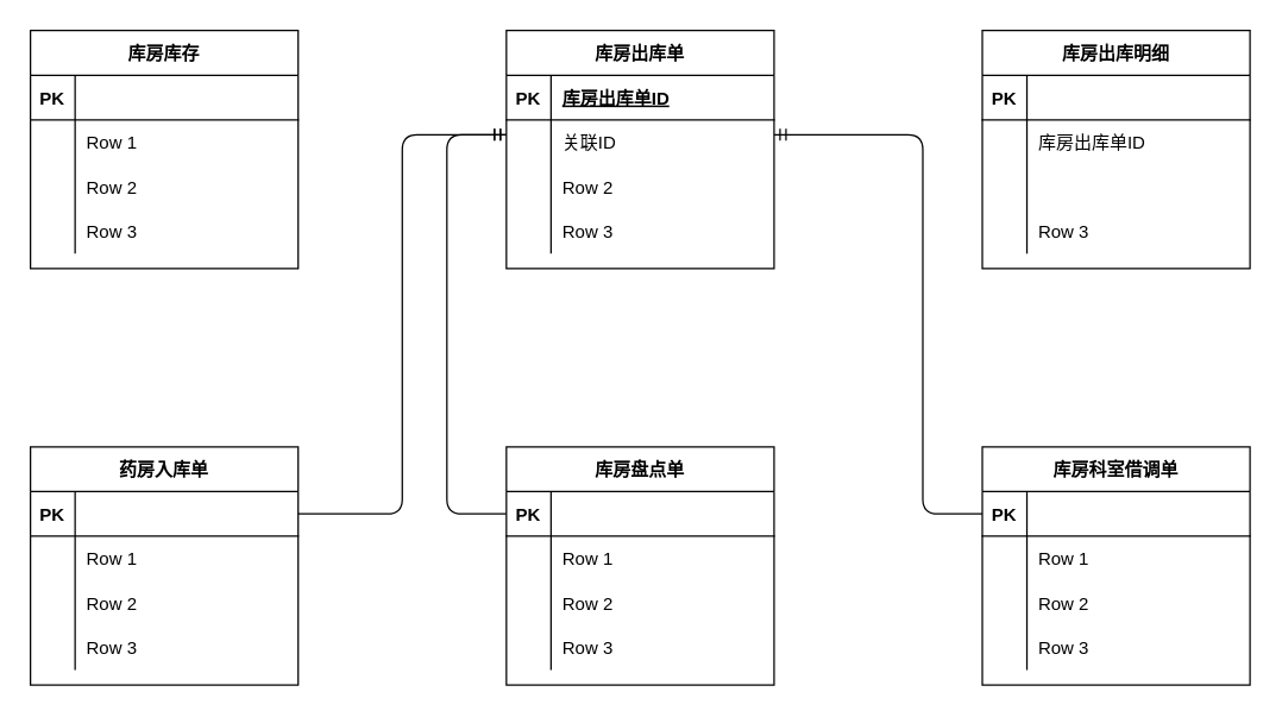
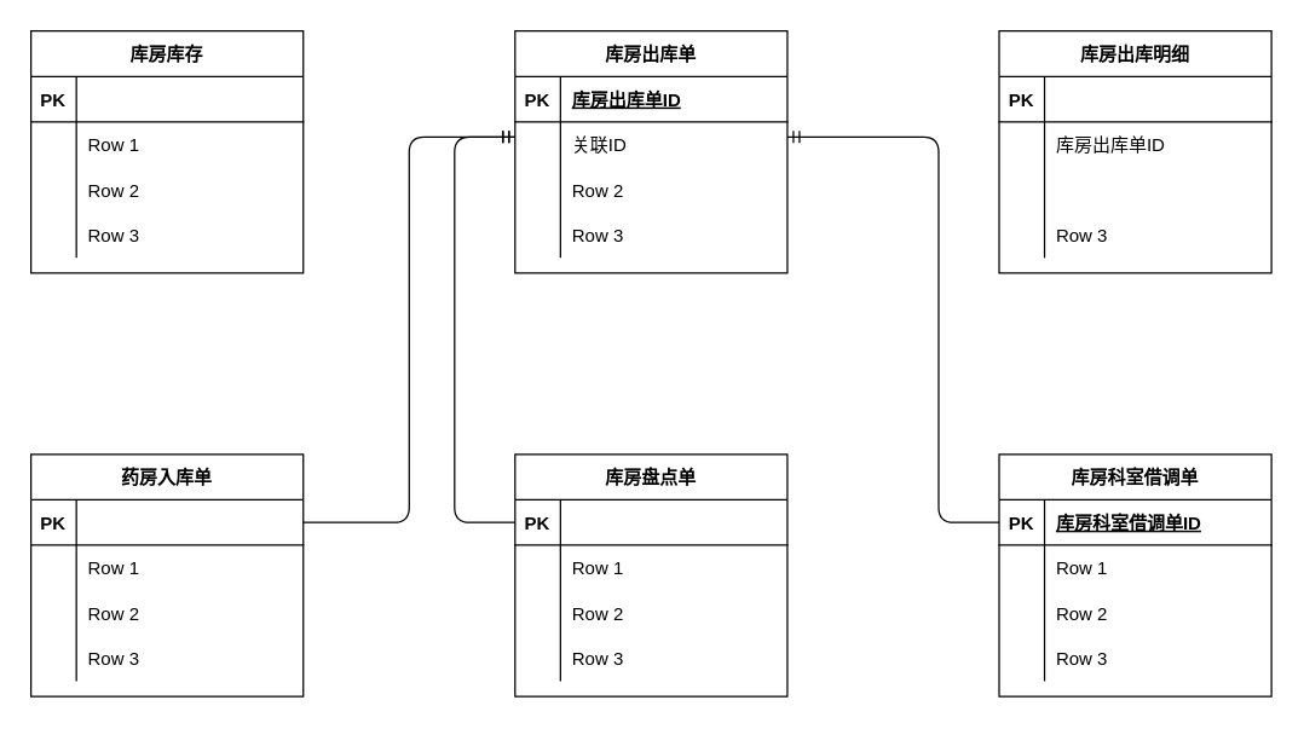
  <mxCell id="0" />
  <mxCell id="1" parent="0" />
  <mxCell id="2" value="库房库存" style="shape=table;startSize=30;container=1;collapsible=1;childLayout=tableLayout;fixedRows=1;rowLines=0;fontStyle=1;align=center;resizeLast=1;" vertex="1" parent="1"><mxGeometry x="20" y="20" width="180" height="160" as="geometry" /></mxCell>
  <mxCell id="3" value="" style="shape=partialRectangle;collapsible=0;dropTarget=0;pointerEvents=0;fillColor=none;top=0;left=0;bottom=1;right=0;points=[[0,0.5],[1,0.5]];portConstraint=eastwest;" vertex="1" parent="2"><mxGeometry y="30" width="180" height="30" as="geometry" /></mxCell>
  <mxCell id="4" value="PK" style="shape=partialRectangle;connectable=0;fillColor=none;top=0;left=0;bottom=0;right=0;fontStyle=1;overflow=hidden;" vertex="1" parent="3"><mxGeometry width="30" height="30" as="geometry" /></mxCell>
  <mxCell id="5" value="" style="shape=partialRectangle;collapsible=0;dropTarget=0;pointerEvents=0;fillColor=none;top=0;left=0;bottom=0;right=0;points=[[0,0.5],[1,0.5]];portConstraint=eastwest;" vertex="1" parent="2"><mxGeometry y="60" width="180" height="30" as="geometry" /></mxCell>
  <mxCell id="6" value="" style="shape=partialRectangle;connectable=0;fillColor=none;top=0;left=0;bottom=0;right=0;editable=1;overflow=hidden;" vertex="1" parent="5"><mxGeometry width="30" height="30" as="geometry" /></mxCell>
  <mxCell id="7" value="Row 1" style="shape=partialRectangle;connectable=0;fillColor=none;top=0;left=0;bottom=0;right=0;align=left;spacingLeft=6;overflow=hidden;" vertex="1" parent="5"><mxGeometry x="30" width="150" height="30" as="geometry" /></mxCell>
  <mxCell id="8" value="" style="shape=partialRectangle;collapsible=0;dropTarget=0;pointerEvents=0;fillColor=none;top=0;left=0;bottom=0;right=0;points=[[0,0.5],[1,0.5]];portConstraint=eastwest;" vertex="1" parent="2"><mxGeometry y="90" width="180" height="30" as="geometry" /></mxCell>
  <mxCell id="9" value="" style="shape=partialRectangle;connectable=0;fillColor=none;top=0;left=0;bottom=0;right=0;editable=1;overflow=hidden;" vertex="1" parent="8"><mxGeometry width="30" height="30" as="geometry" /></mxCell>
  <mxCell id="10" value="Row 2" style="shape=partialRectangle;connectable=0;fillColor=none;top=0;left=0;bottom=0;right=0;align=left;spacingLeft=6;overflow=hidden;" vertex="1" parent="8"><mxGeometry x="30" width="150" height="30" as="geometry" /></mxCell>
  <mxCell id="11" value="" style="shape=partialRectangle;collapsible=0;dropTarget=0;pointerEvents=0;fillColor=none;top=0;left=0;bottom=0;right=0;points=[[0,0.5],[1,0.5]];portConstraint=eastwest;" vertex="1" parent="2"><mxGeometry y="120" width="180" height="30" as="geometry" /></mxCell>
  <mxCell id="12" value="" style="shape=partialRectangle;connectable=0;fillColor=none;top=0;left=0;bottom=0;right=0;editable=1;overflow=hidden;" vertex="1" parent="11"><mxGeometry width="30" height="30" as="geometry" /></mxCell>
  <mxCell id="13" value="Row 3" style="shape=partialRectangle;connectable=0;fillColor=none;top=0;left=0;bottom=0;right=0;align=left;spacingLeft=6;overflow=hidden;" vertex="1" parent="11"><mxGeometry x="30" width="150" height="30" as="geometry" /></mxCell>
  <mxCell id="14" value="库房出库单" style="shape=table;startSize=30;container=1;collapsible=1;childLayout=tableLayout;fixedRows=1;rowLines=0;fontStyle=1;align=center;resizeLast=1;" vertex="1" parent="1"><mxGeometry x="340" y="20" width="180" height="160" as="geometry" /></mxCell>
  <mxCell id="15" value="" style="shape=partialRectangle;collapsible=0;dropTarget=0;pointerEvents=0;fillColor=none;top=0;left=0;bottom=1;right=0;points=[[0,0.5],[1,0.5]];portConstraint=eastwest;" vertex="1" parent="14"><mxGeometry y="30" width="180" height="30" as="geometry" /></mxCell>
  <mxCell id="16" value="PK" style="shape=partialRectangle;connectable=0;fillColor=none;top=0;left=0;bottom=0;right=0;fontStyle=1;overflow=hidden;" vertex="1" parent="15"><mxGeometry width="30" height="30" as="geometry" /></mxCell>
  <mxCell id="17" value="库房出库单ID" style="shape=partialRectangle;connectable=0;fillColor=none;top=0;left=0;bottom=0;right=0;align=left;spacingLeft=6;fontStyle=5;overflow=hidden;" vertex="1" parent="15"><mxGeometry x="30" width="150" height="30" as="geometry" /></mxCell>
  <mxCell id="18" value="" style="shape=partialRectangle;collapsible=0;dropTarget=0;pointerEvents=0;fillColor=none;top=0;left=0;bottom=0;right=0;points=[[0,0.5],[1,0.5]];portConstraint=eastwest;" vertex="1" parent="14"><mxGeometry y="60" width="180" height="30" as="geometry" /></mxCell>
  <mxCell id="19" value="" style="shape=partialRectangle;connectable=0;fillColor=none;top=0;left=0;bottom=0;right=0;editable=1;overflow=hidden;" vertex="1" parent="18"><mxGeometry width="30" height="30" as="geometry" /></mxCell>
  <mxCell id="20" value="关联ID" style="shape=partialRectangle;connectable=0;fillColor=none;top=0;left=0;bottom=0;right=0;align=left;spacingLeft=6;overflow=hidden;" vertex="1" parent="18"><mxGeometry x="30" width="150" height="30" as="geometry" /></mxCell>
  <mxCell id="21" value="" style="shape=partialRectangle;collapsible=0;dropTarget=0;pointerEvents=0;fillColor=none;top=0;left=0;bottom=0;right=0;points=[[0,0.5],[1,0.5]];portConstraint=eastwest;" vertex="1" parent="14"><mxGeometry y="90" width="180" height="30" as="geometry" /></mxCell>
  <mxCell id="22" value="" style="shape=partialRectangle;connectable=0;fillColor=none;top=0;left=0;bottom=0;right=0;editable=1;overflow=hidden;" vertex="1" parent="21"><mxGeometry width="30" height="30" as="geometry" /></mxCell>
  <mxCell id="23" value="Row 2" style="shape=partialRectangle;connectable=0;fillColor=none;top=0;left=0;bottom=0;right=0;align=left;spacingLeft=6;overflow=hidden;" vertex="1" parent="21"><mxGeometry x="30" width="150" height="30" as="geometry" /></mxCell>
  <mxCell id="24" value="" style="shape=partialRectangle;collapsible=0;dropTarget=0;pointerEvents=0;fillColor=none;top=0;left=0;bottom=0;right=0;points=[[0,0.5],[1,0.5]];portConstraint=eastwest;" vertex="1" parent="14"><mxGeometry y="120" width="180" height="30" as="geometry" /></mxCell>
  <mxCell id="25" value="" style="shape=partialRectangle;connectable=0;fillColor=none;top=0;left=0;bottom=0;right=0;editable=1;overflow=hidden;" vertex="1" parent="24"><mxGeometry width="30" height="30" as="geometry" /></mxCell>
  <mxCell id="26" value="Row 3" style="shape=partialRectangle;connectable=0;fillColor=none;top=0;left=0;bottom=0;right=0;align=left;spacingLeft=6;overflow=hidden;" vertex="1" parent="24"><mxGeometry x="30" width="150" height="30" as="geometry" /></mxCell>
  <mxCell id="27" value="库房出库明细" style="shape=table;startSize=30;container=1;collapsible=1;childLayout=tableLayout;fixedRows=1;rowLines=0;fontStyle=1;align=center;resizeLast=1;" vertex="1" parent="1"><mxGeometry x="660" y="20" width="180" height="160" as="geometry" /></mxCell>
  <mxCell id="28" value="" style="shape=partialRectangle;collapsible=0;dropTarget=0;pointerEvents=0;fillColor=none;top=0;left=0;bottom=1;right=0;points=[[0,0.5],[1,0.5]];portConstraint=eastwest;" vertex="1" parent="27"><mxGeometry y="30" width="180" height="30" as="geometry" /></mxCell>
  <mxCell id="29" value="PK" style="shape=partialRectangle;connectable=0;fillColor=none;top=0;left=0;bottom=0;right=0;fontStyle=1;overflow=hidden;" vertex="1" parent="28"><mxGeometry width="30" height="30" as="geometry" /></mxCell>
  <mxCell id="30" value="" style="shape=partialRectangle;collapsible=0;dropTarget=0;pointerEvents=0;fillColor=none;top=0;left=0;bottom=0;right=0;points=[[0,0.5],[1,0.5]];portConstraint=eastwest;" vertex="1" parent="27"><mxGeometry y="60" width="180" height="30" as="geometry" /></mxCell>
  <mxCell id="31" value="" style="shape=partialRectangle;connectable=0;fillColor=none;top=0;left=0;bottom=0;right=0;editable=1;overflow=hidden;" vertex="1" parent="30"><mxGeometry width="30" height="30" as="geometry" /></mxCell>
  <mxCell id="32" value="库房出库单ID" style="shape=partialRectangle;connectable=0;fillColor=none;top=0;left=0;bottom=0;right=0;align=left;spacingLeft=6;overflow=hidden;" vertex="1" parent="30"><mxGeometry x="30" width="150" height="30" as="geometry" /></mxCell>
  <mxCell id="33" value="" style="shape=partialRectangle;collapsible=0;dropTarget=0;pointerEvents=0;fillColor=none;top=0;left=0;bottom=0;right=0;points=[[0,0.5],[1,0.5]];portConstraint=eastwest;" vertex="1" parent="27"><mxGeometry y="90" width="180" height="30" as="geometry" /></mxCell>
  <mxCell id="34" value="" style="shape=partialRectangle;connectable=0;fillColor=none;top=0;left=0;bottom=0;right=0;editable=1;overflow=hidden;" vertex="1" parent="33"><mxGeometry width="30" height="30" as="geometry" /></mxCell>
  <mxCell id="35" value="" style="shape=partialRectangle;collapsible=0;dropTarget=0;pointerEvents=0;fillColor=none;top=0;left=0;bottom=0;right=0;points=[[0,0.5],[1,0.5]];portConstraint=eastwest;" vertex="1" parent="27"><mxGeometry y="120" width="180" height="30" as="geometry" /></mxCell>
  <mxCell id="36" value="" style="shape=partialRectangle;connectable=0;fillColor=none;top=0;left=0;bottom=0;right=0;editable=1;overflow=hidden;" vertex="1" parent="35"><mxGeometry width="30" height="30" as="geometry" /></mxCell>
  <mxCell id="37" value="Row 3" style="shape=partialRectangle;connectable=0;fillColor=none;top=0;left=0;bottom=0;right=0;align=left;spacingLeft=6;overflow=hidden;" vertex="1" parent="35"><mxGeometry x="30" width="150" height="30" as="geometry" /></mxCell>
  <mxCell id="38" value="药房入库单" style="shape=table;startSize=30;container=1;collapsible=1;childLayout=tableLayout;fixedRows=1;rowLines=0;fontStyle=1;align=center;resizeLast=1;" vertex="1" parent="1"><mxGeometry x="20" y="300" width="180" height="160" as="geometry" /></mxCell>
  <mxCell id="39" value="" style="shape=partialRectangle;collapsible=0;dropTarget=0;pointerEvents=0;fillColor=none;top=0;left=0;bottom=1;right=0;points=[[0,0.5],[1,0.5]];portConstraint=eastwest;" vertex="1" parent="38"><mxGeometry y="30" width="180" height="30" as="geometry" /></mxCell>
  <mxCell id="40" value="PK" style="shape=partialRectangle;connectable=0;fillColor=none;top=0;left=0;bottom=0;right=0;fontStyle=1;overflow=hidden;" vertex="1" parent="39"><mxGeometry width="30" height="30" as="geometry" /></mxCell>
  <mxCell id="41" value="" style="shape=partialRectangle;collapsible=0;dropTarget=0;pointerEvents=0;fillColor=none;top=0;left=0;bottom=0;right=0;points=[[0,0.5],[1,0.5]];portConstraint=eastwest;" vertex="1" parent="38"><mxGeometry y="60" width="180" height="30" as="geometry" /></mxCell>
  <mxCell id="42" value="" style="shape=partialRectangle;connectable=0;fillColor=none;top=0;left=0;bottom=0;right=0;editable=1;overflow=hidden;" vertex="1" parent="41"><mxGeometry width="30" height="30" as="geometry" /></mxCell>
  <mxCell id="43" value="Row 1" style="shape=partialRectangle;connectable=0;fillColor=none;top=0;left=0;bottom=0;right=0;align=left;spacingLeft=6;overflow=hidden;" vertex="1" parent="41"><mxGeometry x="30" width="150" height="30" as="geometry" /></mxCell>
  <mxCell id="44" value="" style="shape=partialRectangle;collapsible=0;dropTarget=0;pointerEvents=0;fillColor=none;top=0;left=0;bottom=0;right=0;points=[[0,0.5],[1,0.5]];portConstraint=eastwest;" vertex="1" parent="38"><mxGeometry y="90" width="180" height="30" as="geometry" /></mxCell>
  <mxCell id="45" value="" style="shape=partialRectangle;connectable=0;fillColor=none;top=0;left=0;bottom=0;right=0;editable=1;overflow=hidden;" vertex="1" parent="44"><mxGeometry width="30" height="30" as="geometry" /></mxCell>
  <mxCell id="46" value="Row 2" style="shape=partialRectangle;connectable=0;fillColor=none;top=0;left=0;bottom=0;right=0;align=left;spacingLeft=6;overflow=hidden;" vertex="1" parent="44"><mxGeometry x="30" width="150" height="30" as="geometry" /></mxCell>
  <mxCell id="47" value="" style="shape=partialRectangle;collapsible=0;dropTarget=0;pointerEvents=0;fillColor=none;top=0;left=0;bottom=0;right=0;points=[[0,0.5],[1,0.5]];portConstraint=eastwest;" vertex="1" parent="38"><mxGeometry y="120" width="180" height="30" as="geometry" /></mxCell>
  <mxCell id="48" value="" style="shape=partialRectangle;connectable=0;fillColor=none;top=0;left=0;bottom=0;right=0;editable=1;overflow=hidden;" vertex="1" parent="47"><mxGeometry width="30" height="30" as="geometry" /></mxCell>
  <mxCell id="49" value="Row 3" style="shape=partialRectangle;connectable=0;fillColor=none;top=0;left=0;bottom=0;right=0;align=left;spacingLeft=6;overflow=hidden;" vertex="1" parent="47"><mxGeometry x="30" width="150" height="30" as="geometry" /></mxCell>
  <mxCell id="50" value="库房盘点单" style="shape=table;startSize=30;container=1;collapsible=1;childLayout=tableLayout;fixedRows=1;rowLines=0;fontStyle=1;align=center;resizeLast=1;" vertex="1" parent="1"><mxGeometry x="340" y="300" width="180" height="160" as="geometry" /></mxCell>
  <mxCell id="51" value="" style="shape=partialRectangle;collapsible=0;dropTarget=0;pointerEvents=0;fillColor=none;top=0;left=0;bottom=1;right=0;points=[[0,0.5],[1,0.5]];portConstraint=eastwest;" vertex="1" parent="50"><mxGeometry y="30" width="180" height="30" as="geometry" /></mxCell>
  <mxCell id="52" value="PK" style="shape=partialRectangle;connectable=0;fillColor=none;top=0;left=0;bottom=0;right=0;fontStyle=1;overflow=hidden;" vertex="1" parent="51"><mxGeometry width="30" height="30" as="geometry" /></mxCell>
  <mxCell id="53" value="" style="shape=partialRectangle;collapsible=0;dropTarget=0;pointerEvents=0;fillColor=none;top=0;left=0;bottom=0;right=0;points=[[0,0.5],[1,0.5]];portConstraint=eastwest;" vertex="1" parent="50"><mxGeometry y="60" width="180" height="30" as="geometry" /></mxCell>
  <mxCell id="54" value="" style="shape=partialRectangle;connectable=0;fillColor=none;top=0;left=0;bottom=0;right=0;editable=1;overflow=hidden;" vertex="1" parent="53"><mxGeometry width="30" height="30" as="geometry" /></mxCell>
  <mxCell id="55" value="Row 1" style="shape=partialRectangle;connectable=0;fillColor=none;top=0;left=0;bottom=0;right=0;align=left;spacingLeft=6;overflow=hidden;" vertex="1" parent="53"><mxGeometry x="30" width="150" height="30" as="geometry" /></mxCell>
  <mxCell id="56" value="" style="shape=partialRectangle;collapsible=0;dropTarget=0;pointerEvents=0;fillColor=none;top=0;left=0;bottom=0;right=0;points=[[0,0.5],[1,0.5]];portConstraint=eastwest;" vertex="1" parent="50"><mxGeometry y="90" width="180" height="30" as="geometry" /></mxCell>
  <mxCell id="57" value="" style="shape=partialRectangle;connectable=0;fillColor=none;top=0;left=0;bottom=0;right=0;editable=1;overflow=hidden;" vertex="1" parent="56"><mxGeometry width="30" height="30" as="geometry" /></mxCell>
  <mxCell id="58" value="Row 2" style="shape=partialRectangle;connectable=0;fillColor=none;top=0;left=0;bottom=0;right=0;align=left;spacingLeft=6;overflow=hidden;" vertex="1" parent="56"><mxGeometry x="30" width="150" height="30" as="geometry" /></mxCell>
  <mxCell id="59" value="" style="shape=partialRectangle;collapsible=0;dropTarget=0;pointerEvents=0;fillColor=none;top=0;left=0;bottom=0;right=0;points=[[0,0.5],[1,0.5]];portConstraint=eastwest;" vertex="1" parent="50"><mxGeometry y="120" width="180" height="30" as="geometry" /></mxCell>
  <mxCell id="60" value="" style="shape=partialRectangle;connectable=0;fillColor=none;top=0;left=0;bottom=0;right=0;editable=1;overflow=hidden;" vertex="1" parent="59"><mxGeometry width="30" height="30" as="geometry" /></mxCell>
  <mxCell id="61" value="Row 3" style="shape=partialRectangle;connectable=0;fillColor=none;top=0;left=0;bottom=0;right=0;align=left;spacingLeft=6;overflow=hidden;" vertex="1" parent="59"><mxGeometry x="30" width="150" height="30" as="geometry" /></mxCell>
  <mxCell id="62" value="库房科室借调单" style="shape=table;startSize=30;container=1;collapsible=1;childLayout=tableLayout;fixedRows=1;rowLines=0;fontStyle=1;align=center;resizeLast=1;" vertex="1" parent="1"><mxGeometry x="660" y="300" width="180" height="160" as="geometry" /></mxCell>
  <mxCell id="63" value="" style="shape=partialRectangle;collapsible=0;dropTarget=0;pointerEvents=0;fillColor=none;top=0;left=0;bottom=1;right=0;points=[[0,0.5],[1,0.5]];portConstraint=eastwest;" vertex="1" parent="62"><mxGeometry y="30" width="180" height="30" as="geometry" /></mxCell>
  <mxCell id="64" value="PK" style="shape=partialRectangle;connectable=0;fillColor=none;top=0;left=0;bottom=0;right=0;fontStyle=1;overflow=hidden;" vertex="1" parent="63"><mxGeometry width="30" height="30" as="geometry" /></mxCell>
+ <mxCell id="65" value="库房科室借调单ID" style="shape=partialRectangle;connectable=0;fillColor=none;top=0;left=0;bottom=0;right=0;align=left;spacingLeft=6;fontStyle=5;overflow=hidden;" vertex="1" parent="63"><mxGeometry x="30" width="150" height="30" as="geometry" /></mxCell>
  <mxCell id="66" value="" style="shape=partialRectangle;collapsible=0;dropTarget=0;pointerEvents=0;fillColor=none;top=0;left=0;bottom=0;right=0;points=[[0,0.5],[1,0.5]];portConstraint=eastwest;" vertex="1" parent="62"><mxGeometry y="60" width="180" height="30" as="geometry" /></mxCell>
  <mxCell id="67" value="" style="shape=partialRectangle;connectable=0;fillColor=none;top=0;left=0;bottom=0;right=0;editable=1;overflow=hidden;" vertex="1" parent="66"><mxGeometry width="30" height="30" as="geometry" /></mxCell>
  <mxCell id="68" value="Row 1" style="shape=partialRectangle;connectable=0;fillColor=none;top=0;left=0;bottom=0;right=0;align=left;spacingLeft=6;overflow=hidden;" vertex="1" parent="66"><mxGeometry x="30" width="150" height="30" as="geometry" /></mxCell>
  <mxCell id="69" value="" style="shape=partialRectangle;collapsible=0;dropTarget=0;pointerEvents=0;fillColor=none;top=0;left=0;bottom=0;right=0;points=[[0,0.5],[1,0.5]];portConstraint=eastwest;" vertex="1" parent="62"><mxGeometry y="90" width="180" height="30" as="geometry" /></mxCell>
  <mxCell id="70" value="" style="shape=partialRectangle;connectable=0;fillColor=none;top=0;left=0;bottom=0;right=0;editable=1;overflow=hidden;" vertex="1" parent="69"><mxGeometry width="30" height="30" as="geometry" /></mxCell>
  <mxCell id="71" value="Row 2" style="shape=partialRectangle;connectable=0;fillColor=none;top=0;left=0;bottom=0;right=0;align=left;spacingLeft=6;overflow=hidden;" vertex="1" parent="69"><mxGeometry x="30" width="150" height="30" as="geometry" /></mxCell>
  <mxCell id="72" value="" style="shape=partialRectangle;collapsible=0;dropTarget=0;pointerEvents=0;fillColor=none;top=0;left=0;bottom=0;right=0;points=[[0,0.5],[1,0.5]];portConstraint=eastwest;" vertex="1" parent="62"><mxGeometry y="120" width="180" height="30" as="geometry" /></mxCell>
  <mxCell id="73" value="" style="shape=partialRectangle;connectable=0;fillColor=none;top=0;left=0;bottom=0;right=0;editable=1;overflow=hidden;" vertex="1" parent="72"><mxGeometry width="30" height="30" as="geometry" /></mxCell>
  <mxCell id="74" value="Row 3" style="shape=partialRectangle;connectable=0;fillColor=none;top=0;left=0;bottom=0;right=0;align=left;spacingLeft=6;overflow=hidden;" vertex="1" parent="72"><mxGeometry x="30" width="150" height="30" as="geometry" /></mxCell>
  <mxCell id="75" value="" style="edgeStyle=elbowEdgeStyle;fontSize=12;html=1;endArrow=ERmandOne;exitX=1;exitY=0.5;exitDx=0;exitDy=0;" edge="1" parent="1" source="39"><mxGeometry width="100" height="100" relative="1" as="geometry"><mxPoint x="240" y="190" as="sourcePoint" /><mxPoint x="340" y="90" as="targetPoint" /></mxGeometry></mxCell>
  <mxCell id="76" value="" style="edgeStyle=elbowEdgeStyle;fontSize=12;html=1;endArrow=ERmandOne;exitX=0;exitY=0.5;exitDx=0;exitDy=0;" edge="1" parent="1" source="51"><mxGeometry width="100" height="100" relative="1" as="geometry"><mxPoint x="210" y="385" as="sourcePoint" /><mxPoint x="340" y="90" as="targetPoint" /><Array as="points"><mxPoint x="300" y="220" /></Array></mxGeometry></mxCell>
  <mxCell id="77" value="" style="edgeStyle=elbowEdgeStyle;fontSize=12;html=1;endArrow=ERmandOne;exitX=0;exitY=0.5;exitDx=0;exitDy=0;" edge="1" parent="1" source="63"><mxGeometry width="100" height="100" relative="1" as="geometry"><mxPoint x="350" y="355" as="sourcePoint" /><mxPoint x="520" y="90" as="targetPoint" /><Array as="points"><mxPoint x="620" y="220" /></Array></mxGeometry></mxCell>
